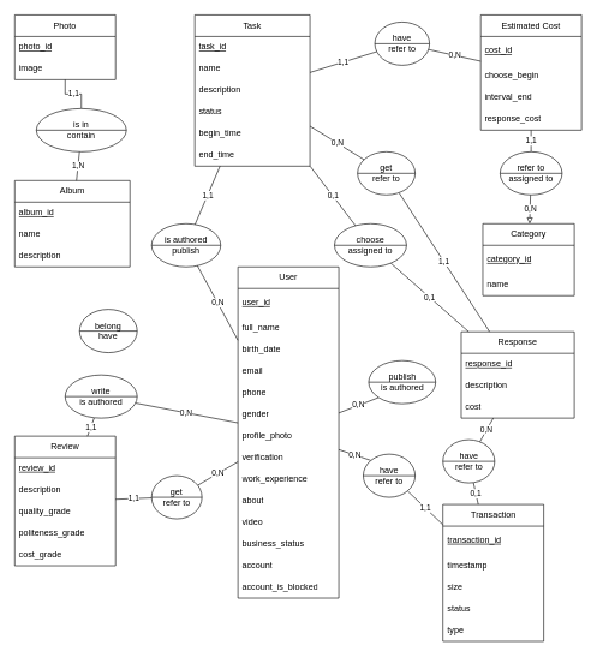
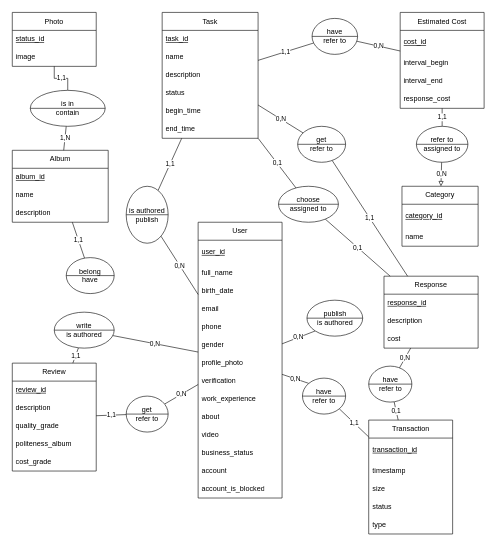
  <mxCell id="0" />
  <mxCell id="1" parent="0" />
  <mxCell id="2" value="Photo" style="swimlane;fontStyle=0;childLayout=stackLayout;horizontal=1;startSize=30;horizontalStack=0;resizeParent=1;resizeParentMax=0;resizeLast=0;collapsible=1;marginBottom=0;whiteSpace=wrap;html=1;" parent="1" vertex="1"><mxGeometry x="20" width="140" height="90" as="geometry" y="20" /></mxCell>
- <mxCell id="3" value="&lt;u&gt;photo_id&lt;/u&gt;" style="text;strokeColor=none;fillColor=none;align=left;verticalAlign=middle;spacingLeft=4;spacingRight=4;overflow=hidden;points=[[0,0.5],[1,0.5]];portConstraint=eastwest;rotatable=0;whiteSpace=wrap;html=1;" parent="2" vertex="1"><mxGeometry y="30" width="140" height="30" as="geometry" /></mxCell>
+ <mxCell id="3" value="&lt;u&gt;status_id&lt;/u&gt;" style="text;strokeColor=none;fillColor=none;align=left;verticalAlign=middle;spacingLeft=4;spacingRight=4;overflow=hidden;points=[[0,0.5],[1,0.5]];portConstraint=eastwest;rotatable=0;whiteSpace=wrap;html=1;" parent="2" vertex="1"><mxGeometry y="30" width="140" height="30" as="geometry" /></mxCell>
  <mxCell id="4" value="image" style="text;strokeColor=none;fillColor=none;align=left;verticalAlign=middle;spacingLeft=4;spacingRight=4;overflow=hidden;points=[[0,0.5],[1,0.5]];portConstraint=eastwest;rotatable=0;whiteSpace=wrap;html=1;" parent="2" vertex="1"><mxGeometry y="60" width="140" height="30" as="geometry" /></mxCell>
  <mxCell id="5" value="Album" style="swimlane;fontStyle=0;childLayout=stackLayout;horizontal=1;startSize=30;horizontalStack=0;resizeParent=1;resizeParentMax=0;resizeLast=0;collapsible=1;marginBottom=0;whiteSpace=wrap;html=1;" parent="1" vertex="1"><mxGeometry x="20" y="250" width="160" height="120" as="geometry" /></mxCell>
  <mxCell id="6" value="&lt;u&gt;album_id&lt;/u&gt;" style="text;strokeColor=none;fillColor=none;align=left;verticalAlign=middle;spacingLeft=4;spacingRight=4;overflow=hidden;points=[[0,0.5],[1,0.5]];portConstraint=eastwest;rotatable=0;whiteSpace=wrap;html=1;" parent="5" vertex="1"><mxGeometry y="30" width="160" height="30" as="geometry" /></mxCell>
  <mxCell id="7" value="name" style="text;strokeColor=none;fillColor=none;align=left;verticalAlign=middle;spacingLeft=4;spacingRight=4;overflow=hidden;points=[[0,0.5],[1,0.5]];portConstraint=eastwest;rotatable=0;whiteSpace=wrap;html=1;" parent="5" vertex="1"><mxGeometry y="60" width="160" height="30" as="geometry" /></mxCell>
  <mxCell id="8" value="description" style="text;strokeColor=none;fillColor=none;align=left;verticalAlign=middle;spacingLeft=4;spacingRight=4;overflow=hidden;points=[[0,0.5],[1,0.5]];portConstraint=eastwest;rotatable=0;whiteSpace=wrap;html=1;" parent="5" vertex="1"><mxGeometry y="90" width="160" height="30" as="geometry" /></mxCell>
  <mxCell id="9" value="Task" style="swimlane;fontStyle=0;childLayout=stackLayout;horizontal=1;startSize=30;horizontalStack=0;resizeParent=1;resizeParentMax=0;resizeLast=0;collapsible=1;marginBottom=0;whiteSpace=wrap;html=1;" parent="1" vertex="1"><mxGeometry x="270" width="160" height="210" as="geometry" y="20" /></mxCell>
  <mxCell id="10" value="&lt;u&gt;task_id&lt;/u&gt;" style="text;strokeColor=none;fillColor=none;align=left;verticalAlign=middle;spacingLeft=4;spacingRight=4;overflow=hidden;points=[[0,0.5],[1,0.5]];portConstraint=eastwest;rotatable=0;whiteSpace=wrap;html=1;" parent="9" vertex="1"><mxGeometry y="30" width="160" height="30" as="geometry" /></mxCell>
  <mxCell id="11" value="name" style="text;strokeColor=none;fillColor=none;align=left;verticalAlign=middle;spacingLeft=4;spacingRight=4;overflow=hidden;points=[[0,0.5],[1,0.5]];portConstraint=eastwest;rotatable=0;whiteSpace=wrap;html=1;" parent="9" vertex="1"><mxGeometry y="60" width="160" height="30" as="geometry" /></mxCell>
  <mxCell id="12" value="description" style="text;strokeColor=none;fillColor=none;align=left;verticalAlign=middle;spacingLeft=4;spacingRight=4;overflow=hidden;points=[[0,0.5],[1,0.5]];portConstraint=eastwest;rotatable=0;whiteSpace=wrap;html=1;" parent="9" vertex="1"><mxGeometry y="90" width="160" height="30" as="geometry" /></mxCell>
  <mxCell id="13" value="status" style="text;strokeColor=none;fillColor=none;align=left;verticalAlign=middle;spacingLeft=4;spacingRight=4;overflow=hidden;points=[[0,0.5],[1,0.5]];portConstraint=eastwest;rotatable=0;whiteSpace=wrap;html=1;" parent="9" vertex="1"><mxGeometry y="120" width="160" height="30" as="geometry" /></mxCell>
  <mxCell id="14" value="begin_time" style="text;strokeColor=none;fillColor=none;align=left;verticalAlign=middle;spacingLeft=4;spacingRight=4;overflow=hidden;points=[[0,0.5],[1,0.5]];portConstraint=eastwest;rotatable=0;whiteSpace=wrap;html=1;" parent="9" vertex="1"><mxGeometry y="150" width="160" height="30" as="geometry" /></mxCell>
  <mxCell id="15" value="end_time" style="text;strokeColor=none;fillColor=none;align=left;verticalAlign=middle;spacingLeft=4;spacingRight=4;overflow=hidden;points=[[0,0.5],[1,0.5]];portConstraint=eastwest;rotatable=0;whiteSpace=wrap;html=1;" parent="9" vertex="1"><mxGeometry y="180" width="160" height="30" as="geometry" /></mxCell>
  <mxCell id="16" value="User" style="swimlane;fontStyle=0;childLayout=stackLayout;horizontal=1;startSize=30;horizontalStack=0;resizeParent=1;resizeParentMax=0;resizeLast=0;collapsible=1;marginBottom=0;whiteSpace=wrap;html=1;" parent="1" vertex="1"><mxGeometry x="330" y="370" width="140" height="460" as="geometry" /></mxCell>
  <mxCell id="17" value="&lt;u&gt;user_id&lt;/u&gt;" style="text;strokeColor=none;fillColor=none;align=left;verticalAlign=middle;spacingLeft=4;spacingRight=4;overflow=hidden;points=[[0,0.5],[1,0.5]];portConstraint=eastwest;rotatable=0;whiteSpace=wrap;html=1;" parent="16" vertex="1"><mxGeometry y="30" width="140" height="40" as="geometry" /></mxCell>
  <mxCell id="18" value="full_name" style="text;strokeColor=none;fillColor=none;align=left;verticalAlign=middle;spacingLeft=4;spacingRight=4;overflow=hidden;points=[[0,0.5],[1,0.5]];portConstraint=eastwest;rotatable=0;whiteSpace=wrap;html=1;" parent="16" vertex="1"><mxGeometry y="70" width="140" height="30" as="geometry" /></mxCell>
  <mxCell id="19" value="birth_date" style="text;strokeColor=none;fillColor=none;align=left;verticalAlign=middle;spacingLeft=4;spacingRight=4;overflow=hidden;points=[[0,0.5],[1,0.5]];portConstraint=eastwest;rotatable=0;whiteSpace=wrap;html=1;" parent="16" vertex="1"><mxGeometry y="100" width="140" height="30" as="geometry" /></mxCell>
  <mxCell id="20" value="email" style="text;strokeColor=none;fillColor=none;align=left;verticalAlign=middle;spacingLeft=4;spacingRight=4;overflow=hidden;points=[[0,0.5],[1,0.5]];portConstraint=eastwest;rotatable=0;whiteSpace=wrap;html=1;" parent="16" vertex="1"><mxGeometry y="130" width="140" height="30" as="geometry" /></mxCell>
  <mxCell id="21" value="phone" style="text;strokeColor=none;fillColor=none;align=left;verticalAlign=middle;spacingLeft=4;spacingRight=4;overflow=hidden;points=[[0,0.5],[1,0.5]];portConstraint=eastwest;rotatable=0;whiteSpace=wrap;html=1;" parent="16" vertex="1"><mxGeometry y="160" width="140" height="30" as="geometry" /></mxCell>
  <mxCell id="22" value="gender" style="text;strokeColor=none;fillColor=none;align=left;verticalAlign=middle;spacingLeft=4;spacingRight=4;overflow=hidden;points=[[0,0.5],[1,0.5]];portConstraint=eastwest;rotatable=0;whiteSpace=wrap;html=1;" parent="16" vertex="1"><mxGeometry y="190" width="140" height="30" as="geometry" /></mxCell>
  <mxCell id="23" value="profile_photo" style="text;strokeColor=none;fillColor=none;align=left;verticalAlign=middle;spacingLeft=4;spacingRight=4;overflow=hidden;points=[[0,0.5],[1,0.5]];portConstraint=eastwest;rotatable=0;whiteSpace=wrap;html=1;" parent="16" vertex="1"><mxGeometry y="220" width="140" height="30" as="geometry" /></mxCell>
  <mxCell id="24" value="verification" style="text;strokeColor=none;fillColor=none;align=left;verticalAlign=middle;spacingLeft=4;spacingRight=4;overflow=hidden;points=[[0,0.5],[1,0.5]];portConstraint=eastwest;rotatable=0;whiteSpace=wrap;html=1;" parent="16" vertex="1"><mxGeometry y="250" width="140" height="30" as="geometry" /></mxCell>
  <mxCell id="25" value="work_experience" style="text;strokeColor=none;fillColor=none;align=left;verticalAlign=middle;spacingLeft=4;spacingRight=4;overflow=hidden;points=[[0,0.5],[1,0.5]];portConstraint=eastwest;rotatable=0;whiteSpace=wrap;html=1;" parent="16" vertex="1"><mxGeometry y="280" width="140" height="30" as="geometry" /></mxCell>
  <mxCell id="26" value="about" style="text;strokeColor=none;fillColor=none;align=left;verticalAlign=middle;spacingLeft=4;spacingRight=4;overflow=hidden;points=[[0,0.5],[1,0.5]];portConstraint=eastwest;rotatable=0;whiteSpace=wrap;html=1;" parent="16" vertex="1"><mxGeometry y="310" width="140" height="30" as="geometry" /></mxCell>
  <mxCell id="27" value="video" style="text;strokeColor=none;fillColor=none;align=left;verticalAlign=middle;spacingLeft=4;spacingRight=4;overflow=hidden;points=[[0,0.5],[1,0.5]];portConstraint=eastwest;rotatable=0;whiteSpace=wrap;html=1;" parent="16" vertex="1"><mxGeometry y="340" width="140" height="30" as="geometry" /></mxCell>
  <mxCell id="28" value="business_status" style="text;strokeColor=none;fillColor=none;align=left;verticalAlign=middle;spacingLeft=4;spacingRight=4;overflow=hidden;points=[[0,0.5],[1,0.5]];portConstraint=eastwest;rotatable=0;whiteSpace=wrap;html=1;" parent="16" vertex="1"><mxGeometry y="370" width="140" height="30" as="geometry" /></mxCell>
  <mxCell id="29" value="account" style="text;strokeColor=none;fillColor=none;align=left;verticalAlign=middle;spacingLeft=4;spacingRight=4;overflow=hidden;points=[[0,0.5],[1,0.5]];portConstraint=eastwest;rotatable=0;whiteSpace=wrap;html=1;" parent="16" vertex="1"><mxGeometry y="400" width="140" height="30" as="geometry" /></mxCell>
  <mxCell id="30" value="account_is_blocked" style="text;strokeColor=none;fillColor=none;align=left;verticalAlign=middle;spacingLeft=4;spacingRight=4;overflow=hidden;points=[[0,0.5],[1,0.5]];portConstraint=eastwest;rotatable=0;whiteSpace=wrap;html=1;" parent="16" vertex="1"><mxGeometry y="430" width="140" height="30" as="geometry" /></mxCell>
  <mxCell id="31" value="Transaction" style="swimlane;fontStyle=0;childLayout=stackLayout;horizontal=1;startSize=30;horizontalStack=0;resizeParent=1;resizeParentMax=0;resizeLast=0;collapsible=1;marginBottom=0;whiteSpace=wrap;html=1;" parent="1" vertex="1"><mxGeometry x="614.5" y="700" width="140" height="190" as="geometry" /></mxCell>
  <mxCell id="32" value="&lt;u&gt;transaction_id&lt;/u&gt;" style="text;strokeColor=none;fillColor=none;align=left;verticalAlign=middle;spacingLeft=4;spacingRight=4;overflow=hidden;points=[[0,0.5],[1,0.5]];portConstraint=eastwest;rotatable=0;whiteSpace=wrap;html=1;" parent="31" vertex="1"><mxGeometry y="30" width="140" height="40" as="geometry" /></mxCell>
  <mxCell id="33" value="timestamp" style="text;strokeColor=none;fillColor=none;align=left;verticalAlign=middle;spacingLeft=4;spacingRight=4;overflow=hidden;points=[[0,0.5],[1,0.5]];portConstraint=eastwest;rotatable=0;whiteSpace=wrap;html=1;" parent="31" vertex="1"><mxGeometry y="70" width="140" height="30" as="geometry" /></mxCell>
  <mxCell id="34" value="size" style="text;strokeColor=none;fillColor=none;align=left;verticalAlign=middle;spacingLeft=4;spacingRight=4;overflow=hidden;points=[[0,0.5],[1,0.5]];portConstraint=eastwest;rotatable=0;whiteSpace=wrap;html=1;" parent="31" vertex="1"><mxGeometry y="100" width="140" height="30" as="geometry" /></mxCell>
  <mxCell id="35" value="status" style="text;strokeColor=none;fillColor=none;align=left;verticalAlign=middle;spacingLeft=4;spacingRight=4;overflow=hidden;points=[[0,0.5],[1,0.5]];portConstraint=eastwest;rotatable=0;whiteSpace=wrap;html=1;" parent="31" vertex="1"><mxGeometry y="130" width="140" height="30" as="geometry" /></mxCell>
  <mxCell id="36" value="type" style="text;strokeColor=none;fillColor=none;align=left;verticalAlign=middle;spacingLeft=4;spacingRight=4;overflow=hidden;points=[[0,0.5],[1,0.5]];portConstraint=eastwest;rotatable=0;whiteSpace=wrap;html=1;" parent="31" vertex="1"><mxGeometry y="160" width="140" height="30" as="geometry" /></mxCell>
  <mxCell id="37" value="Response" style="swimlane;fontStyle=0;childLayout=stackLayout;horizontal=1;startSize=30;horizontalStack=0;resizeParent=1;resizeParentMax=0;resizeLast=0;collapsible=1;marginBottom=0;whiteSpace=wrap;html=1;" parent="1" vertex="1"><mxGeometry x="640" y="460" width="157" height="120" as="geometry" /></mxCell>
  <mxCell id="38" value="&lt;u&gt;response_id&lt;/u&gt;" style="text;strokeColor=none;fillColor=none;align=left;verticalAlign=middle;spacingLeft=4;spacingRight=4;overflow=hidden;points=[[0,0.5],[1,0.5]];portConstraint=eastwest;rotatable=0;whiteSpace=wrap;html=1;" parent="37" vertex="1"><mxGeometry y="30" width="157" height="30" as="geometry" /></mxCell>
  <mxCell id="39" value="description" style="text;strokeColor=none;fillColor=none;align=left;verticalAlign=middle;spacingLeft=4;spacingRight=4;overflow=hidden;points=[[0,0.5],[1,0.5]];portConstraint=eastwest;rotatable=0;whiteSpace=wrap;html=1;" parent="37" vertex="1"><mxGeometry y="60" width="157" height="30" as="geometry" /></mxCell>
  <mxCell id="40" value="cost" style="text;strokeColor=none;fillColor=none;align=left;verticalAlign=middle;spacingLeft=4;spacingRight=4;overflow=hidden;points=[[0,0.5],[1,0.5]];portConstraint=eastwest;rotatable=0;whiteSpace=wrap;html=1;" parent="37" vertex="1"><mxGeometry y="90" width="157" height="30" as="geometry" /></mxCell>
  <mxCell id="41" value="Category" style="swimlane;fontStyle=0;childLayout=stackLayout;horizontal=1;startSize=30;horizontalStack=0;resizeParent=1;resizeParentMax=0;resizeLast=0;collapsible=1;marginBottom=0;whiteSpace=wrap;html=1;" parent="1" vertex="1"><mxGeometry x="670" y="310" width="127" height="100" as="geometry" /></mxCell>
  <mxCell id="42" value="&lt;u&gt;category_id&lt;/u&gt;" style="text;strokeColor=none;fillColor=none;align=left;verticalAlign=middle;spacingLeft=4;spacingRight=4;overflow=hidden;points=[[0,0.5],[1,0.5]];portConstraint=eastwest;rotatable=0;whiteSpace=wrap;html=1;" parent="41" vertex="1"><mxGeometry y="30" width="127" height="40" as="geometry" /></mxCell>
  <mxCell id="43" value="name" style="text;strokeColor=none;fillColor=none;align=left;verticalAlign=middle;spacingLeft=4;spacingRight=4;overflow=hidden;points=[[0,0.5],[1,0.5]];portConstraint=eastwest;rotatable=0;whiteSpace=wrap;html=1;" parent="41" vertex="1"><mxGeometry y="70" width="127" height="30" as="geometry" /></mxCell>
  <mxCell id="44" value="Estimated Cost" style="swimlane;fontStyle=0;childLayout=stackLayout;horizontal=1;startSize=30;horizontalStack=0;resizeParent=1;resizeParentMax=0;resizeLast=0;collapsible=1;marginBottom=0;whiteSpace=wrap;html=1;" parent="1" vertex="1"><mxGeometry x="667" width="140" height="160" as="geometry" y="20" /></mxCell>
  <mxCell id="45" value="&lt;u&gt;cost_id&lt;/u&gt;" style="text;strokeColor=none;fillColor=none;align=left;verticalAlign=middle;spacingLeft=4;spacingRight=4;overflow=hidden;points=[[0,0.5],[1,0.5]];portConstraint=eastwest;rotatable=0;whiteSpace=wrap;html=1;" parent="44" vertex="1"><mxGeometry y="30" width="140" height="40" as="geometry" /></mxCell>
- <mxCell id="46" value="choose_begin" style="text;strokeColor=none;fillColor=none;align=left;verticalAlign=middle;spacingLeft=4;spacingRight=4;overflow=hidden;points=[[0,0.5],[1,0.5]];portConstraint=eastwest;rotatable=0;whiteSpace=wrap;html=1;" parent="44" vertex="1"><mxGeometry y="70" width="140" height="30" as="geometry" /></mxCell>
+ <mxCell id="46" value="interval_begin" style="text;strokeColor=none;fillColor=none;align=left;verticalAlign=middle;spacingLeft=4;spacingRight=4;overflow=hidden;points=[[0,0.5],[1,0.5]];portConstraint=eastwest;rotatable=0;whiteSpace=wrap;html=1;" parent="44" vertex="1"><mxGeometry y="70" width="140" height="30" as="geometry" /></mxCell>
  <mxCell id="47" value="interval_end" style="text;strokeColor=none;fillColor=none;align=left;verticalAlign=middle;spacingLeft=4;spacingRight=4;overflow=hidden;points=[[0,0.5],[1,0.5]];portConstraint=eastwest;rotatable=0;whiteSpace=wrap;html=1;" parent="44" vertex="1"><mxGeometry y="100" width="140" height="30" as="geometry" /></mxCell>
  <mxCell id="48" value="response_cost" style="text;strokeColor=none;fillColor=none;align=left;verticalAlign=middle;spacingLeft=4;spacingRight=4;overflow=hidden;points=[[0,0.5],[1,0.5]];portConstraint=eastwest;rotatable=0;whiteSpace=wrap;html=1;" parent="44" vertex="1"><mxGeometry y="130" width="140" height="30" as="geometry" /></mxCell>
  <mxCell id="49" value="Review" style="swimlane;fontStyle=0;childLayout=stackLayout;horizontal=1;startSize=30;horizontalStack=0;resizeParent=1;resizeParentMax=0;resizeLast=0;collapsible=1;marginBottom=0;whiteSpace=wrap;html=1;" parent="1" vertex="1"><mxGeometry x="20" y="605" width="140" height="180" as="geometry" /></mxCell>
  <mxCell id="50" value="&lt;u&gt;review_id&lt;/u&gt;" style="text;strokeColor=none;fillColor=none;align=left;verticalAlign=middle;spacingLeft=4;spacingRight=4;overflow=hidden;points=[[0,0.5],[1,0.5]];portConstraint=eastwest;rotatable=0;whiteSpace=wrap;html=1;" parent="49" vertex="1"><mxGeometry y="30" width="140" height="30" as="geometry" /></mxCell>
  <mxCell id="51" value="description" style="text;strokeColor=none;fillColor=none;align=left;verticalAlign=middle;spacingLeft=4;spacingRight=4;overflow=hidden;points=[[0,0.5],[1,0.5]];portConstraint=eastwest;rotatable=0;whiteSpace=wrap;html=1;" parent="49" vertex="1"><mxGeometry y="60" width="140" height="30" as="geometry" /></mxCell>
  <mxCell id="52" value="quality_grade" style="text;strokeColor=none;fillColor=none;align=left;verticalAlign=middle;spacingLeft=4;spacingRight=4;overflow=hidden;points=[[0,0.5],[1,0.5]];portConstraint=eastwest;rotatable=0;whiteSpace=wrap;html=1;" parent="49" vertex="1"><mxGeometry y="90" width="140" height="30" as="geometry" /></mxCell>
- <mxCell id="53" value="politeness_grade" style="text;strokeColor=none;fillColor=none;align=left;verticalAlign=middle;spacingLeft=4;spacingRight=4;overflow=hidden;points=[[0,0.5],[1,0.5]];portConstraint=eastwest;rotatable=0;whiteSpace=wrap;html=1;" parent="49" vertex="1"><mxGeometry y="120" width="140" height="30" as="geometry" /></mxCell>
+ <mxCell id="53" value="politeness_album" style="text;strokeColor=none;fillColor=none;align=left;verticalAlign=middle;spacingLeft=4;spacingRight=4;overflow=hidden;points=[[0,0.5],[1,0.5]];portConstraint=eastwest;rotatable=0;whiteSpace=wrap;html=1;" parent="49" vertex="1"><mxGeometry y="120" width="140" height="30" as="geometry" /></mxCell>
  <mxCell id="54" value="cost_grade" style="text;strokeColor=none;fillColor=none;align=left;verticalAlign=middle;spacingLeft=4;spacingRight=4;overflow=hidden;points=[[0,0.5],[1,0.5]];portConstraint=eastwest;rotatable=0;whiteSpace=wrap;html=1;" parent="49" vertex="1"><mxGeometry y="150" width="140" height="30" as="geometry" /></mxCell>
  <mxCell id="55" value="1,1" style="edgeStyle=orthogonalEdgeStyle;rounded=0;orthogonalLoop=1;jettySize=auto;html=1;strokeColor=default;endArrow=none;endFill=0;" parent="1" source="57" target="2" edge="1"><mxGeometry relative="1" as="geometry" /></mxCell>
  <mxCell id="56" value="1,N" style="rounded=0;orthogonalLoop=1;jettySize=auto;html=1;endArrow=none;endFill=0;" parent="1" source="57" target="5" edge="1"><mxGeometry relative="1" as="geometry" /></mxCell>
  <mxCell id="57" value="is in&lt;br&gt;contain" style="shape=lineEllipse;perimeter=ellipsePerimeter;whiteSpace=wrap;html=1;backgroundOutline=1;" parent="1" vertex="1"><mxGeometry x="50" y="150" width="125" height="60" as="geometry" /></mxCell>
+ <mxCell id="58" value="1,1" style="rounded=0;orthogonalLoop=1;jettySize=auto;html=1;endArrow=none;endFill=0;" parent="1" source="59" target="5" edge="1"><mxGeometry relative="1" as="geometry" /></mxCell>
  <mxCell id="59" value="belong&lt;br&gt;have" style="shape=lineEllipse;perimeter=ellipsePerimeter;whiteSpace=wrap;html=1;backgroundOutline=1;" parent="1" vertex="1"><mxGeometry x="110" y="429" width="80" height="60" as="geometry" /></mxCell>
  <mxCell id="60" value="1,1" style="rounded=0;orthogonalLoop=1;jettySize=auto;html=1;endArrow=none;endFill=0;" parent="1" source="62" target="49" edge="1"><mxGeometry relative="1" as="geometry" /></mxCell>
  <mxCell id="61" value="0,N" style="rounded=0;orthogonalLoop=1;jettySize=auto;html=1;endArrow=none;endFill=0;" parent="1" source="62" target="16" edge="1"><mxGeometry relative="1" as="geometry" /></mxCell>
  <mxCell id="62" value="get&lt;br&gt;refer to" style="shape=lineEllipse;perimeter=ellipsePerimeter;whiteSpace=wrap;html=1;backgroundOutline=1;" parent="1" vertex="1"><mxGeometry x="210" y="660" width="70" height="60" as="geometry" /></mxCell>
  <mxCell id="63" value="0,N" style="rounded=0;orthogonalLoop=1;jettySize=auto;html=1;endArrow=none;endFill=0;" parent="1" source="65" target="16" edge="1"><mxGeometry relative="1" as="geometry" /></mxCell>
  <mxCell id="64" value="1,1" style="rounded=0;orthogonalLoop=1;jettySize=auto;html=1;endArrow=none;endFill=0;" parent="1" source="65" target="49" edge="1"><mxGeometry relative="1" as="geometry" /></mxCell>
  <mxCell id="65" value="write&lt;br&gt;is authored" style="shape=lineEllipse;perimeter=ellipsePerimeter;whiteSpace=wrap;html=1;backgroundOutline=1;" parent="1" vertex="1"><mxGeometry x="90" y="520" width="100" height="60" as="geometry" /></mxCell>
  <mxCell id="66" value="1,1" style="rounded=0;orthogonalLoop=1;jettySize=auto;html=1;endArrow=none;endFill=0;" parent="1" source="68" target="9" edge="1"><mxGeometry relative="1" as="geometry" /></mxCell>
  <mxCell id="67" value="0,N" style="rounded=0;orthogonalLoop=1;jettySize=auto;html=1;endArrow=none;endFill=0;" parent="1" source="68" target="16" edge="1"><mxGeometry relative="1" as="geometry" /></mxCell>
- <mxCell id="68" value="is authored&lt;br&gt;publish" style="shape=lineEllipse;perimeter=ellipsePerimeter;whiteSpace=wrap;html=1;backgroundOutline=1;" parent="1" vertex="1"><mxGeometry x="210" y="310" width="96" height="60" as="geometry" /></mxCell>
+ <mxCell id="68" value="is authored&lt;br&gt;publish" style="shape=lineEllipse;perimeter=ellipsePerimeter;whiteSpace=wrap;html=1;backgroundOutline=1;" parent="1" vertex="1"><mxGeometry x="210" y="310" width="70" height="95" as="geometry" /></mxCell>
  <mxCell id="69" value="1,1" style="rounded=0;orthogonalLoop=1;jettySize=auto;html=1;endArrow=none;endFill=0;" parent="1" source="71" target="9" edge="1"><mxGeometry relative="1" as="geometry" /></mxCell>
  <mxCell id="70" value="0,N" style="rounded=0;orthogonalLoop=1;jettySize=auto;html=1;endArrow=none;endFill=0;" parent="1" source="71" target="44" edge="1"><mxGeometry relative="1" as="geometry" /></mxCell>
  <mxCell id="71" value="have&lt;br&gt;refer to" style="shape=lineEllipse;perimeter=ellipsePerimeter;whiteSpace=wrap;html=1;backgroundOutline=1;" parent="1" vertex="1"><mxGeometry x="520" y="30" width="76" height="60" as="geometry" /></mxCell>
  <mxCell id="72" value="1,1" style="rounded=0;orthogonalLoop=1;jettySize=auto;html=1;endArrow=none;endFill=0;" parent="1" source="74" target="44" edge="1"><mxGeometry relative="1" as="geometry" /></mxCell>
  <mxCell id="73" value="0,N" style="rounded=0;orthogonalLoop=1;jettySize=auto;html=1;endArrow=block;endFill=0;" parent="1" source="74" target="41" edge="1"><mxGeometry relative="1" as="geometry" /></mxCell>
  <mxCell id="74" value="refer to&lt;br&gt;assigned to" style="shape=lineEllipse;perimeter=ellipsePerimeter;whiteSpace=wrap;html=1;backgroundOutline=1;strokeColor=default;" parent="1" vertex="1"><mxGeometry x="694" y="210" width="86" height="60" as="geometry" /></mxCell>
  <mxCell id="75" value="0,N" style="rounded=0;orthogonalLoop=1;jettySize=auto;html=1;endArrow=none;endFill=0;" parent="1" source="77" target="9" edge="1"><mxGeometry relative="1" as="geometry" /></mxCell>
  <mxCell id="76" value="1,1" style="rounded=0;orthogonalLoop=1;jettySize=auto;html=1;endArrow=none;endFill=0;" parent="1" source="77" target="37" edge="1"><mxGeometry relative="1" as="geometry" /></mxCell>
  <mxCell id="77" value="get&lt;br&gt;refer to" style="shape=lineEllipse;perimeter=ellipsePerimeter;whiteSpace=wrap;html=1;backgroundOutline=1;" parent="1" vertex="1"><mxGeometry x="496" y="210" width="80" height="60" as="geometry" /></mxCell>
  <mxCell id="78" value="0,N" style="rounded=0;orthogonalLoop=1;jettySize=auto;html=1;exitX=0;exitY=1;exitDx=0;exitDy=0;endArrow=none;endFill=0;" parent="1" source="79" target="16" edge="1"><mxGeometry relative="1" as="geometry" /></mxCell>
  <mxCell id="79" value="publish&lt;br&gt;is authored" style="shape=lineEllipse;perimeter=ellipsePerimeter;whiteSpace=wrap;html=1;backgroundOutline=1;" parent="1" vertex="1"><mxGeometry x="511.5" y="500" width="93" height="60" as="geometry" /></mxCell>
  <mxCell id="80" value="0,1" style="rounded=0;orthogonalLoop=1;jettySize=auto;html=1;endArrow=none;endFill=0;" parent="1" source="82" target="37" edge="1"><mxGeometry relative="1" as="geometry" /></mxCell>
  <mxCell id="81" value="0,1" style="rounded=0;orthogonalLoop=1;jettySize=auto;html=1;endArrow=none;endFill=0;" parent="1" source="82" target="9" edge="1"><mxGeometry relative="1" as="geometry" /></mxCell>
  <mxCell id="82" value="choose&lt;br&gt;assigned to" style="shape=lineEllipse;perimeter=ellipsePerimeter;whiteSpace=wrap;html=1;backgroundOutline=1;" parent="1" vertex="1"><mxGeometry x="464" y="310" width="100" height="60" as="geometry" /></mxCell>
  <mxCell id="83" value="1,1" style="rounded=0;orthogonalLoop=1;jettySize=auto;html=1;exitX=1;exitY=1;exitDx=0;exitDy=0;endArrow=none;endFill=0;" parent="1" source="85" target="31" edge="1"><mxGeometry relative="1" as="geometry" /></mxCell>
  <mxCell id="84" value="0,N" style="rounded=0;orthogonalLoop=1;jettySize=auto;html=1;exitX=0;exitY=0;exitDx=0;exitDy=0;endArrow=none;endFill=0;" parent="1" source="85" target="16" edge="1"><mxGeometry relative="1" as="geometry"><mxPoint x="405.774" y="980" as="targetPoint" /></mxGeometry></mxCell>
  <mxCell id="85" value="have&lt;br&gt;refer to" style="shape=lineEllipse;perimeter=ellipsePerimeter;whiteSpace=wrap;html=1;backgroundOutline=1;" parent="1" vertex="1"><mxGeometry x="504" y="630" width="72" height="60" as="geometry" /></mxCell>
  <mxCell id="86" value="0,N" style="rounded=0;orthogonalLoop=1;jettySize=auto;html=1;endArrow=none;endFill=0;" parent="1" source="88" target="37" edge="1"><mxGeometry relative="1" as="geometry" /></mxCell>
  <mxCell id="87" value="0,1" style="rounded=0;orthogonalLoop=1;jettySize=auto;html=1;endArrow=none;endFill=0;" parent="1" source="88" target="31" edge="1"><mxGeometry relative="1" as="geometry" /></mxCell>
  <mxCell id="88" value="have&lt;br&gt;refer to" style="shape=lineEllipse;perimeter=ellipsePerimeter;whiteSpace=wrap;html=1;backgroundOutline=1;" parent="1" vertex="1"><mxGeometry x="614.5" y="610" width="72" height="60" as="geometry" /></mxCell>
